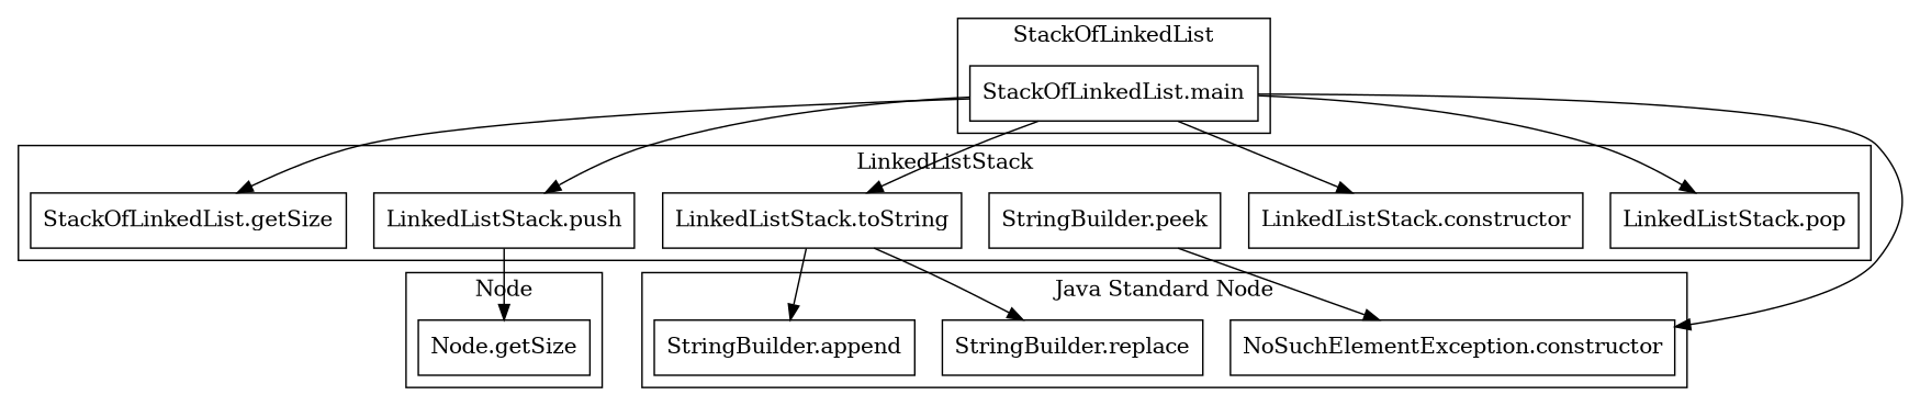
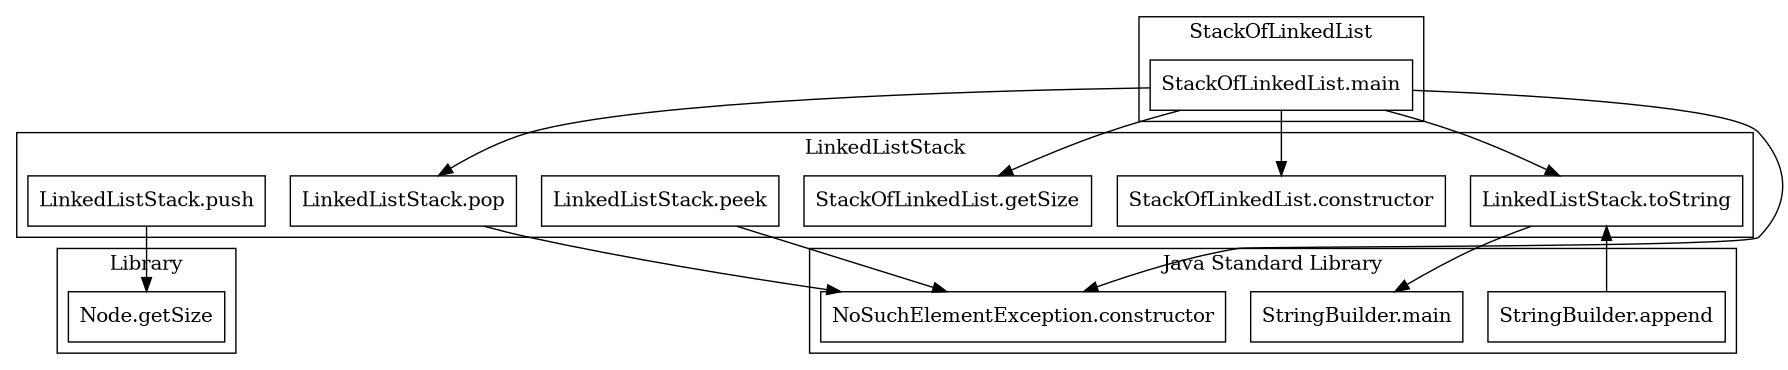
  digraph {
    rankdir=TD
    node [shape=box]
    "StackOfLinkedList.main"
-   "LinkedListStack.constructor"
+   "LinkedListStack.constructor" [label="StackOfLinkedList.constructor"]
    "LinkedListStack.push"
    "LinkedListStack.toString"
    n5 [label="StackOfLinkedList.getSize"]
    "LinkedListStack.pop"
-   "LinkedListStack.peek" [label="StringBuilder.peek"]
+   "LinkedListStack.peek"
    n8 [label="Node.getSize"]
    "StringBuilder.append"
-   "StringBuilder.replace"
+   "StringBuilder.replace" [label="StringBuilder.main"]
    "NoSuchElementException.constructor"
    subgraph cluster_1 {
      label=StackOfLinkedList
      "StackOfLinkedList.main"
    }
    subgraph cluster_2 {
      label=LinkedListStack
      "LinkedListStack.constructor"
      "LinkedListStack.push"
      "LinkedListStack.toString"
      n5
      "LinkedListStack.pop"
      "LinkedListStack.peek"
    }
    subgraph cluster_3 {
-     label="Node"
+     label=Library
      n8
    }
    subgraph cluster_4 {
-     label="Java Standard Node"
+     label="Java Standard Library"
      "StringBuilder.append"
      "StringBuilder.replace"
      "NoSuchElementException.constructor"
    }
    "StackOfLinkedList.main" -> "LinkedListStack.constructor"
-   "StackOfLinkedList.main" -> "LinkedListStack.push"
    "StackOfLinkedList.main" -> "LinkedListStack.toString"
    "StackOfLinkedList.main" -> n5
    "StackOfLinkedList.main" -> "LinkedListStack.pop"
    "StackOfLinkedList.main" -> "NoSuchElementException.constructor"
    "LinkedListStack.push" -> n8
-   "LinkedListStack.toString" -> "StringBuilder.append"
+   "StringBuilder.append" -> "LinkedListStack.toString"
    "LinkedListStack.toString" -> "StringBuilder.replace"
+   "LinkedListStack.pop" -> "NoSuchElementException.constructor"
    "LinkedListStack.peek" -> "NoSuchElementException.constructor"
  }
